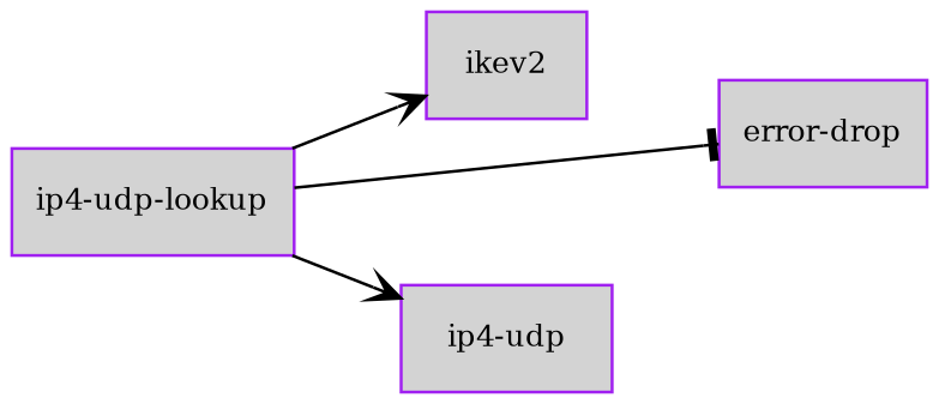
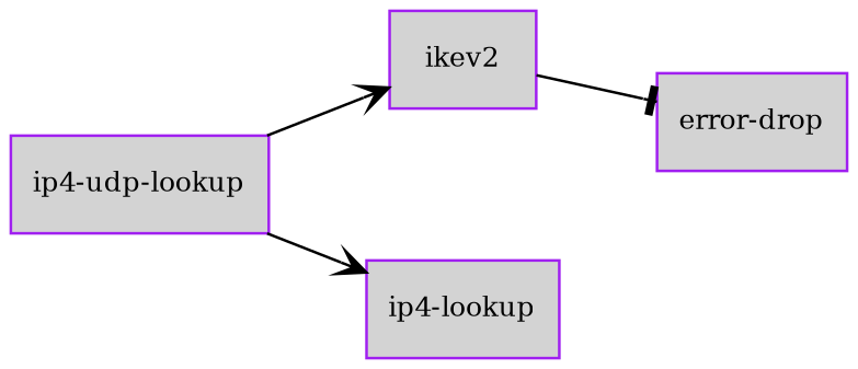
  digraph {
    rankdir=LR
    node [color=purple fillcolor=lightgray fontcolor=black fontsize=10 shape=box style=filled]
    edge [arrowhead=vee fontsize=8]
    ikev2
    "error-drop"
    "ip4-udp-lookup"
-   "ip4-lookup" [label="ip4-udp"]
-   "ip4-udp-lookup" -> "error-drop" [arrowhead=tee]
+   "ip4-lookup"
+   ikev2 -> "error-drop" [arrowhead=tee]
    "ip4-udp-lookup" -> ikev2
    "ip4-udp-lookup" -> "ip4-lookup"
  }
